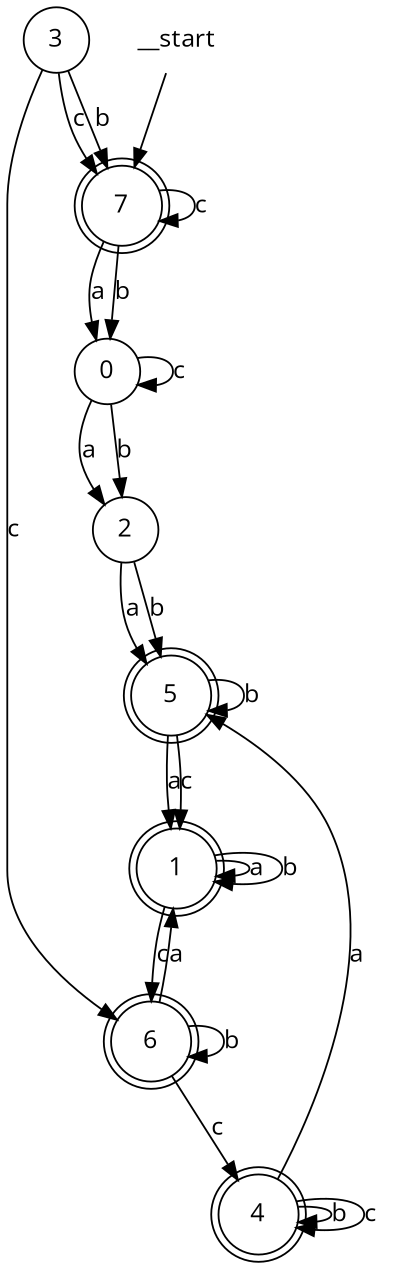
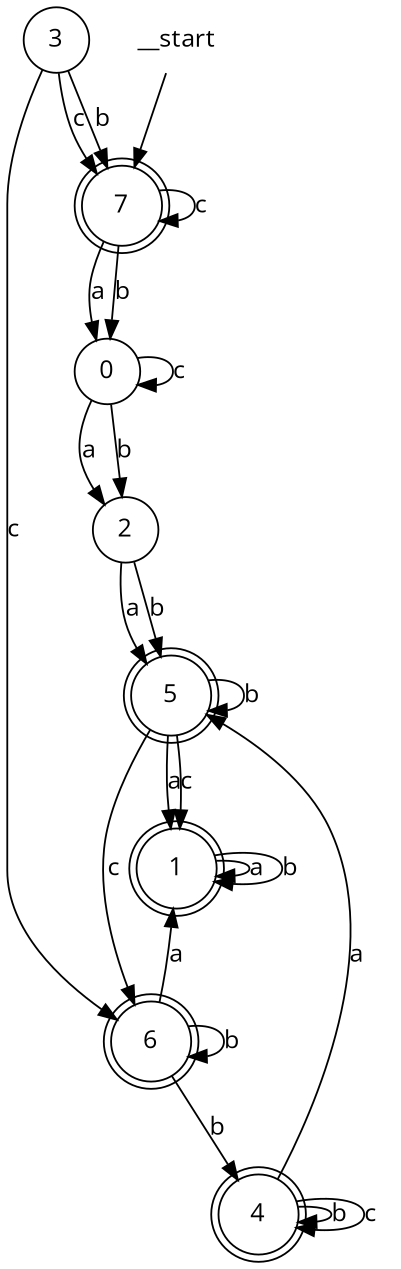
  digraph {
    fontname="Open Sans"
    node [fontname="Open Sans" shape=doublecircle]
    edge [fontname="Open Sans"]
    __start [shape=none]
    n2 [label=7]
    n3 [label=0 shape=circle]
    n4 [label=2 shape=circle]
    n5 [label=5]
    n6 [label=1]
    n7 [label=6]
    n8 [label=4]
    n9 [label=3 shape=circle]
    __start -> n2
    n2 -> n2 [label=c]
    n2 -> n3 [label=a]
    n2 -> n3 [label=b]
    n3 -> n3 [label=c]
    n3 -> n4 [label=a]
    n3 -> n4 [label=b]
    n4 -> n5 [label=a]
    n4 -> n5 [label=b]
    n5 -> n5 [label=b]
    n5 -> n6 [label=a]
    n5 -> n6 [label=c]
    n6 -> n6 [label=a]
    n6 -> n6 [label=b]
-   n6 -> n7 [label=c]
+   n5 -> n7 [label=c]
    n7 -> n6 [label=a]
    n7 -> n7 [label=b]
-   n7 -> n8 [label=c]
+   n7 -> n8 [label=b]
    n8 -> n5 [label=a]
    n8 -> n8 [label=b]
    n8 -> n8 [label=c]
    n9 -> n2 [label=b]
    n9 -> n2 [label=c]
    n9 -> n7 [label=c]
  }
